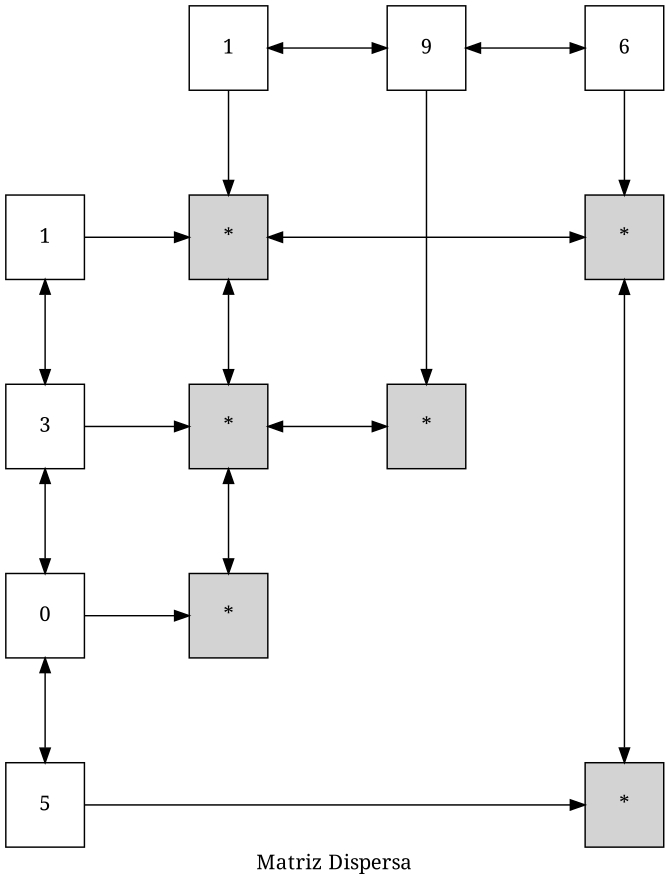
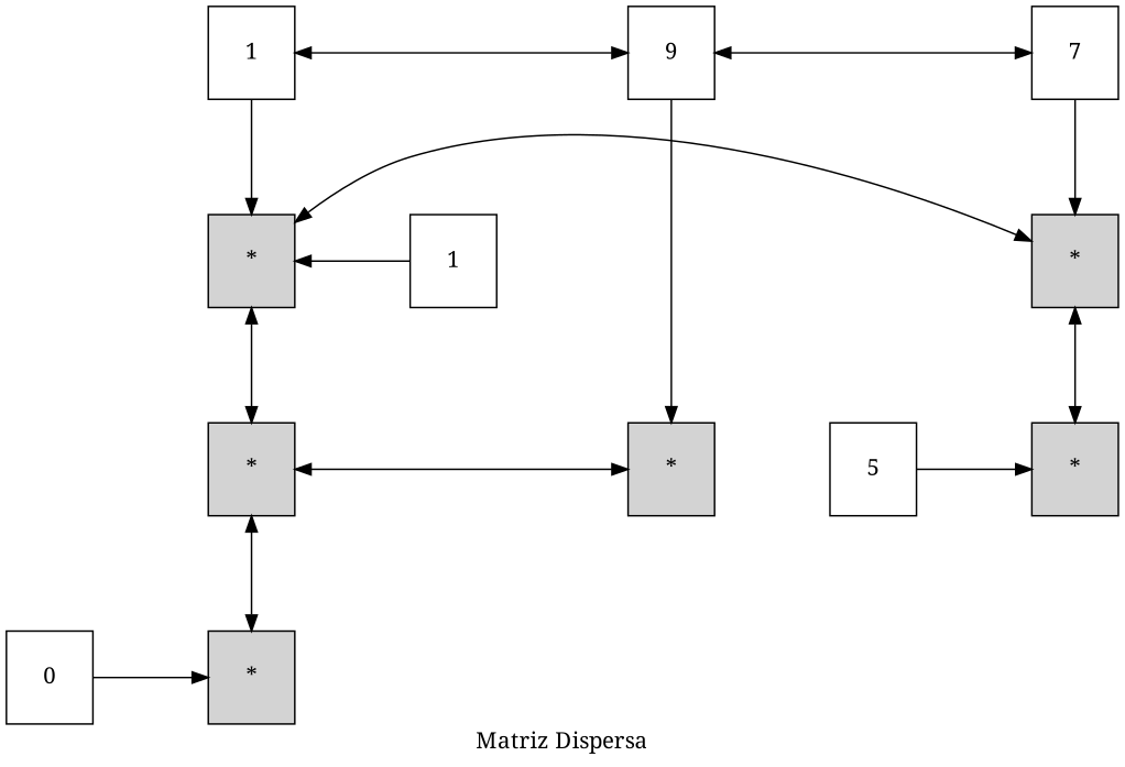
  digraph {
    fontname="Noto Serif"
    label="Matriz Dispersa"
    nodesep=1
    ranksep=1
    node [fillcolor=white fontname="Noto Serif" group=1 shape=box style=filled]
    edge [dir=both fontname="Noto Serif"]
    n1 [height=0.8 label=1]
    n2 [group=2 height=0.8 label=9]
-   n3 [group=6 height=0.8 label=6]
+   n3 [group=6 height=0.8 label=7]
    n4 [group=0 height=0.8 label=1]
    n5 [height=0.8 label="*" fillcolor=""]
    n6 [group=6 height=0.8 label="*" fillcolor=""]
-   n7 [group=0 height=0.8 label=3]
    n8 [height=0.8 label="*" fillcolor=""]
    n9 [group=2 height=0.8 label="*" fillcolor=""]
    n10 [group=0 height=0.8 label=0]
    n11 [height=0.8 label="*" fillcolor=""]
    n12 [group=0 height=0.8 label=5]
    n13 [group=6 height=0.8 label="*" fillcolor=""]
    subgraph sub_1 {
      rank=same
      n1
      n2
      n3
    }
    subgraph sub_2 {
      rank=same
      n4
      n5
      n6
    }
    subgraph sub_3 {
      rank=same
-     n7
      n8
      n9
    }
    subgraph sub_4 {
      rank=same
      n10
      n11
    }
    subgraph sub_5 {
      rank=same
      n12
      n13
    }
    n1 -> n2
    n1 -> n5 [dir=""]
    n2 -> n3
    n2 -> n9 [dir=""]
    n3 -> n6 [dir=""]
    n4 -> n5 [dir=""]
-   n4 -> n7
    n5 -> n6
    n5 -> n8
    n6 -> n13
-   n7 -> n8 [dir=""]
-   n7 -> n10
    n8 -> n9
    n8 -> n11
    n10 -> n11 [dir=""]
-   n10 -> n12
    n12 -> n13 [dir=""]
  }
